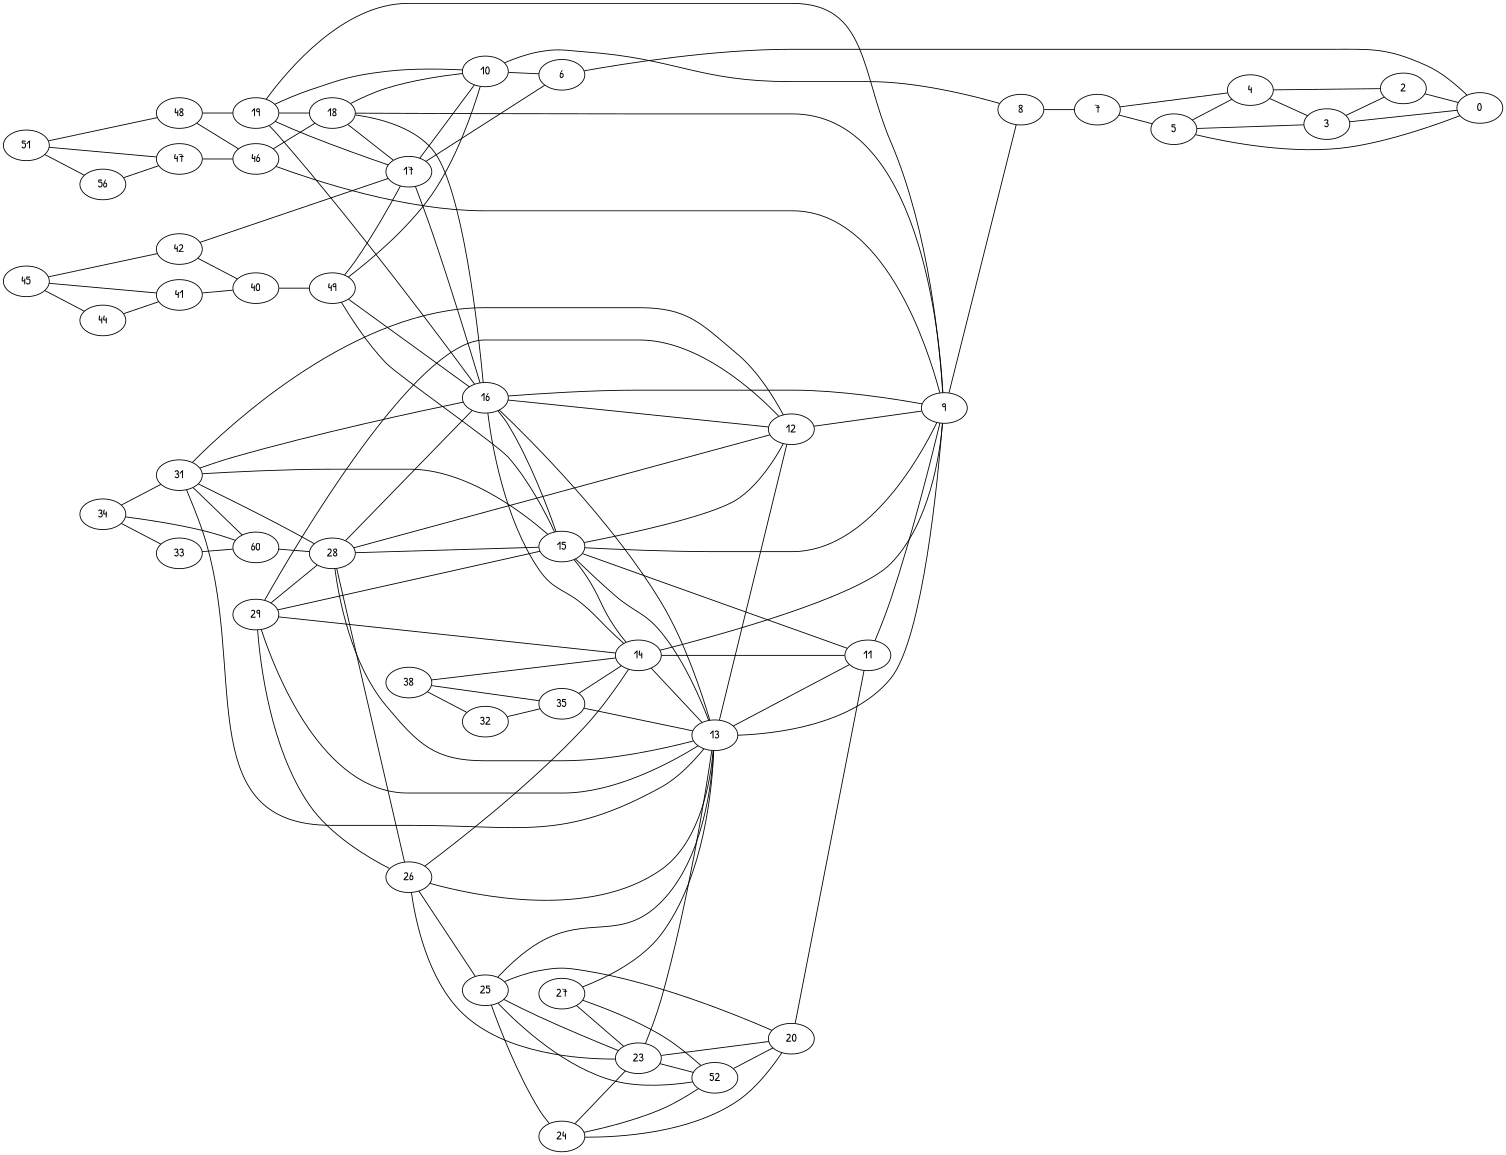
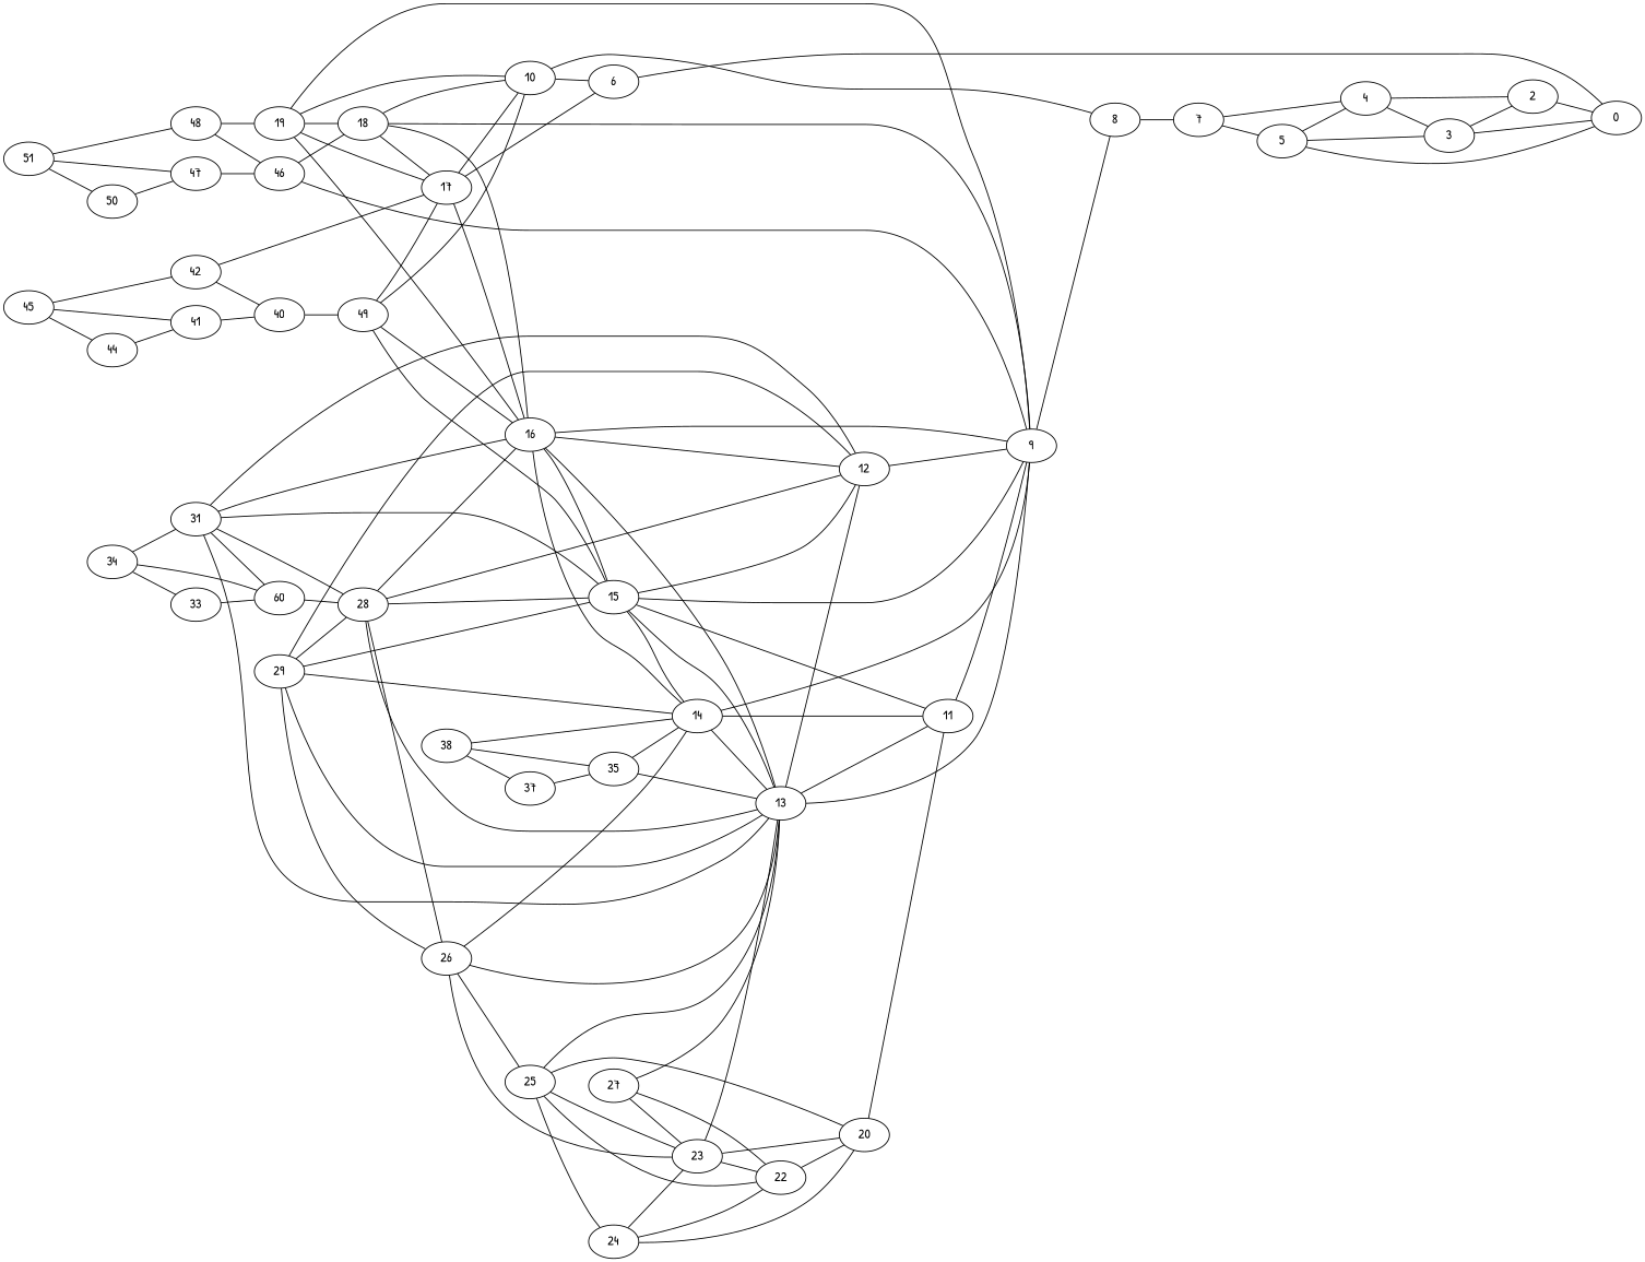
  graph {
    fontname="Patrick Hand"
    rankdir=LR
    node [fontname="Patrick Hand"]
    edge [fontname="Patrick Hand"]
    2
    0
    3
    4
    5
    6
    7
    8
    9
    10
    11
    12
    13
    14
    15
    16
    17
    18
    19
    20
-   22 [label=52]
+   22
    23
    24
    25
    26
    27
    28
    29
    n29 [label=60]
    31
    33
    34
    35
-   37 [label=32]
+   37
    38
    n36 [label=49]
    40
    41
    42
    44
    45
    46
    47
    48
-   50 [label=56]
+   50
    51
    2 -- 0
    3 -- 2
    3 -- 0
    4 -- 2
    4 -- 3
    5 -- 0
    5 -- 3
    5 -- 4
    6 -- 0
    7 -- 4
    7 -- 5
    8 -- 7
    9 -- 8
    10 -- 6
    10 -- 8
    11 -- 9
    12 -- 9
    13 -- 9
    13 -- 11
    13 -- 12
    14 -- 9
    14 -- 11
    14 -- 13
    15 -- 9
    15 -- 11
    15 -- 12
    15 -- 13
    15 -- 14
    16 -- 9
    16 -- 12
    16 -- 13
    16 -- 14
    16 -- 15
    17 -- 6
    17 -- 10
    17 -- 16
    18 -- 9
    18 -- 10
    18 -- 16
    18 -- 17
    19 -- 9
    19 -- 10
    19 -- 16
    19 -- 17
    19 -- 18
    20 -- 11
    22 -- 20
    23 -- 13
    23 -- 20
    23 -- 22
    24 -- 20
    24 -- 22
    24 -- 23
    25 -- 13
    25 -- 20
    25 -- 22
    25 -- 23
    25 -- 24
    26 -- 13
    26 -- 14
    26 -- 23
    26 -- 25
    27 -- 13
    27 -- 22
    27 -- 23
    28 -- 12
    28 -- 13
    28 -- 15
    28 -- 16
    28 -- 26
    29 -- 12
    29 -- 13
    29 -- 14
    29 -- 15
    29 -- 26
    29 -- 28
    n29 -- 28
    31 -- 12
    31 -- 13
    31 -- 15
    31 -- 16
    31 -- 28
    31 -- n29
    33 -- n29
    34 -- n29
    34 -- 31
    34 -- 33
    35 -- 13
    35 -- 14
    37 -- 35
    38 -- 14
    38 -- 35
    38 -- 37
    n36 -- 10
    n36 -- 15
    n36 -- 16
    n36 -- 17
    40 -- n36
    41 -- 40
    42 -- 17
    42 -- 40
    44 -- 41
    45 -- 41
    45 -- 42
    45 -- 44
    46 -- 9
    46 -- 18
    47 -- 46
    48 -- 19
    48 -- 46
    50 -- 47
    51 -- 47
    51 -- 48
    51 -- 50
  }
